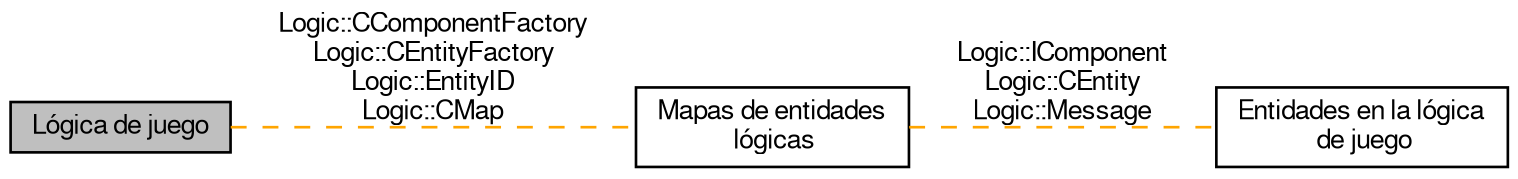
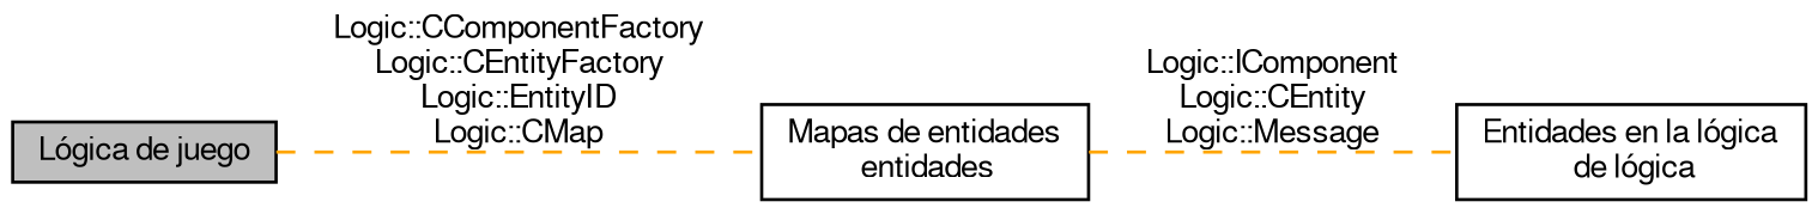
  digraph {
    rankdir=LR
    node [color=black fillcolor=white fontname=FreeSans fontsize=10 shape=record style=filled]
    edge [color=orange dir=none fontname=FreeSans fontsize=10 labelfontname=FreeSans labelfontsize=10 shape=plaintext style=dashed]
    n1 [fillcolor=grey75 fontcolor=black height=0.2 label="Lógica de juego" width=0.4]
-   n2 [height=0.2 label="Mapas de entidades\l lógicas" width=0.4]
-   n3 [height=0.2 label="Entidades en la lógica\l de juego" width=0.4]
+   n2 [height=0.2 label="Mapas de entidades\l entidades" width=0.4]
+   n3 [height=0.2 label="Entidades en la lógica\l de lógica" width=0.4]
    n1 -> n2 [label="Logic::CComponentFactory\nLogic::CEntityFactory\nLogic::EntityID\nLogic::CMap"]
    n2 -> n3 [label="Logic::IComponent\nLogic::CEntity\nLogic::Message"]
  }
